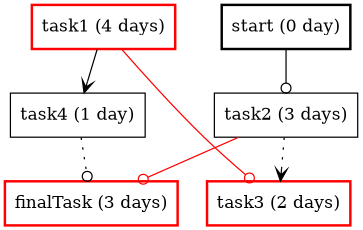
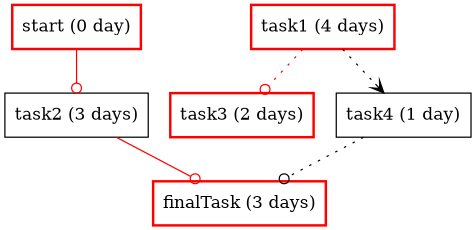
  digraph {
    node [color=red shape=polygon sides=4 style=bold]
    edge [arrowhead=odot style=solid]
-   n1 [color=black label="start (0 day)"]
+   n1 [label="start (0 day)"]
    n2 [label="task2 (3 days)" color="" style=""]
    n3 [label="task1 (4 days)"]
    n4 [label="task3 (2 days)"]
    n5 [label="task4 (1 day)" color="" style=""]
    n6 [label="finalTask (3 days)"]
-   n1 -> n2
-   n2 -> n4 [arrowhead=vee style=dotted]
+   n1 -> n2 [color=red]
    n2 -> n6 [color=red]
-   n3 -> n4 [color=red]
-   n3 -> n5 [arrowhead=vee]
+   n3 -> n4 [color=red style=dotted]
+   n3 -> n5 [arrowhead=vee style=dotted]
    n5 -> n6 [style=dotted]
  }
